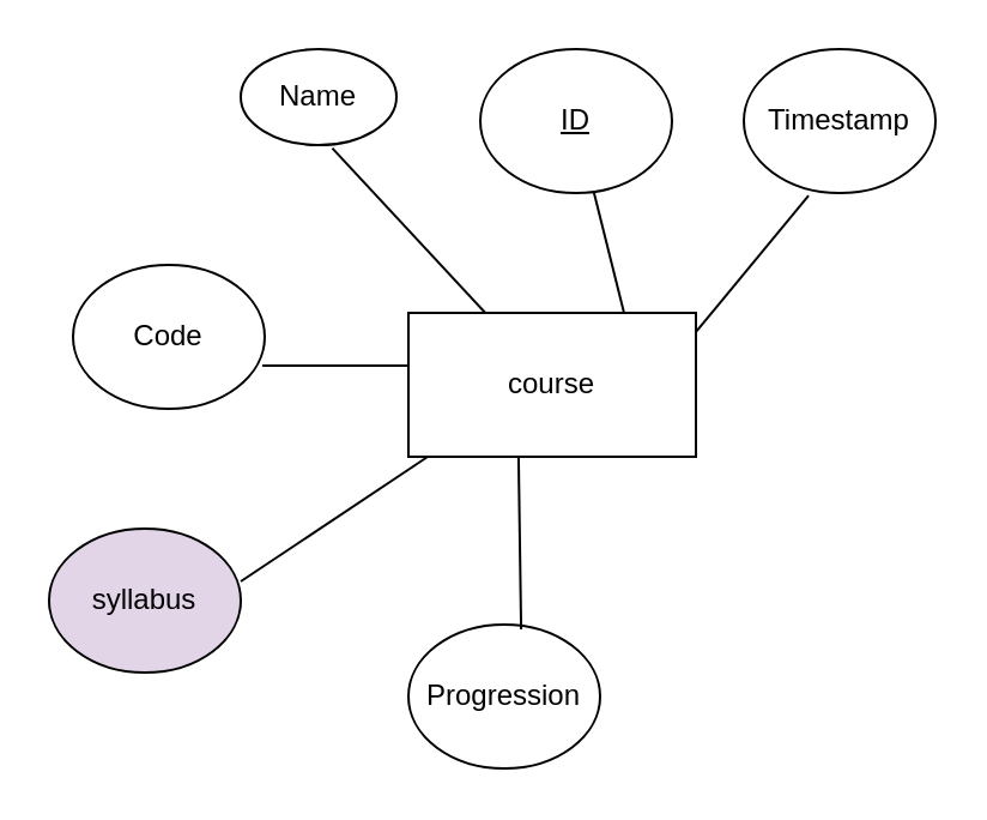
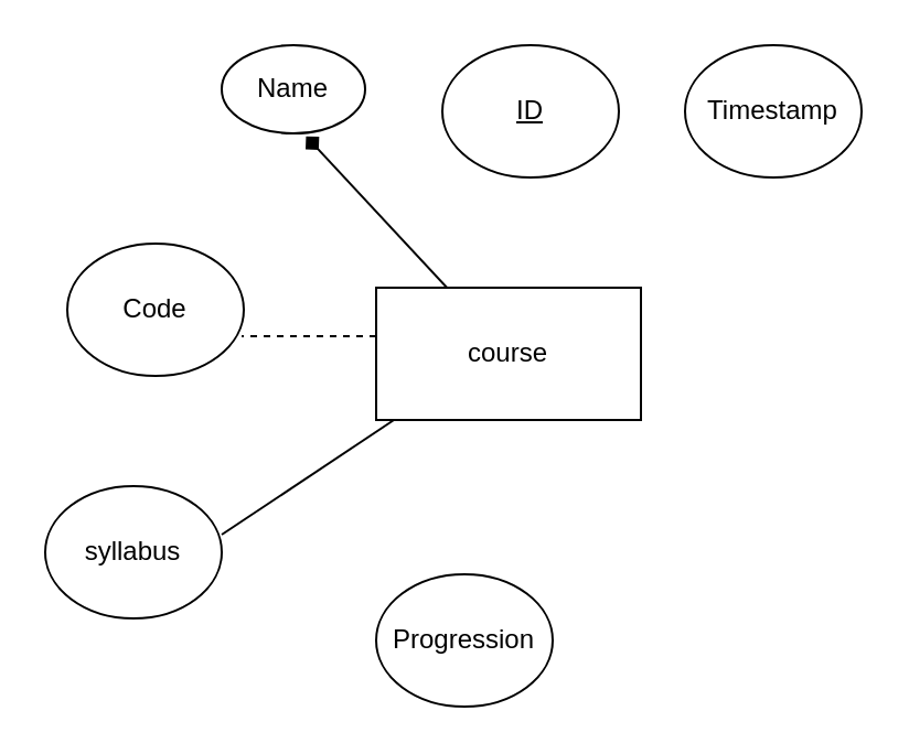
  <mxCell id="0" />
  <mxCell id="1" parent="0" />
  <mxCell id="2" value="course" style="rounded=0;whiteSpace=wrap;html=1;" parent="1" vertex="1"><mxGeometry x="170" y="130" width="120" height="60" as="geometry" /></mxCell>
- <mxCell id="3" value="" style="endArrow=none;html=1;exitX=0.75;exitY=0;exitDx=0;exitDy=0;" parent="1" source="2" target="4" edge="1"><mxGeometry width="50" height="50" relative="1" as="geometry"><mxPoint x="250" y="70" as="sourcePoint" /><mxPoint x="250" y="130" as="targetPoint" /></mxGeometry></mxCell>
  <mxCell id="4" value="&lt;u&gt;ID&lt;/u&gt;" style="ellipse;whiteSpace=wrap;html=1;" parent="1" vertex="1"><mxGeometry x="200" y="20" width="80" height="60" as="geometry" /></mxCell>
  <mxCell id="5" value="Name" style="ellipse;whiteSpace=wrap;html=1;" parent="1" vertex="1"><mxGeometry x="100" y="20" width="65" height="40" as="geometry" /></mxCell>
- <mxCell id="6" value="" style="endArrow=none;html=1;entryX=0.588;entryY=1.033;entryDx=0;entryDy=0;entryPerimeter=0;" parent="1" source="2" target="5" edge="1"><mxGeometry width="50" height="50" relative="1" as="geometry"><mxPoint x="270" y="140" as="sourcePoint" /><mxPoint x="257.372" y="89.486" as="targetPoint" /></mxGeometry></mxCell>
- <mxCell id="7" value="" style="endArrow=none;html=1;entryX=0.988;entryY=0.7;entryDx=0;entryDy=0;entryPerimeter=0;exitX=0;exitY=0.367;exitDx=0;exitDy=0;exitPerimeter=0;" parent="1" source="2" target="8" edge="1"><mxGeometry width="50" height="50" relative="1" as="geometry"><mxPoint x="208.1" y="140" as="sourcePoint" /><mxPoint x="157.04" y="91.98" as="targetPoint" /></mxGeometry></mxCell>
+ <mxCell id="6" value="" style="endArrow=diamond;html=1;entryX=0.588;entryY=1.033;entryDx=0;entryDy=0;entryPerimeter=0;" parent="1" source="2" target="5" edge="1"><mxGeometry width="50" height="50" relative="1" as="geometry"><mxPoint x="270" y="140" as="sourcePoint" /><mxPoint x="257.372" y="89.486" as="targetPoint" /></mxGeometry></mxCell>
+ <mxCell id="7" value="" style="endArrow=none;html=1;entryX=0.988;entryY=0.7;entryDx=0;entryDy=0;entryPerimeter=0;exitX=0;exitY=0.367;exitDx=0;exitDy=0;exitPerimeter=0;dashed=1;" parent="1" source="2" target="8" edge="1"><mxGeometry width="50" height="50" relative="1" as="geometry"><mxPoint x="208.1" y="140" as="sourcePoint" /><mxPoint x="157.04" y="91.98" as="targetPoint" /></mxGeometry></mxCell>
  <mxCell id="8" value="Code" style="ellipse;whiteSpace=wrap;html=1;" parent="1" vertex="1"><mxGeometry x="30" y="110" width="80" height="60" as="geometry" /></mxCell>
- <mxCell id="9" value="syllabus" style="ellipse;whiteSpace=wrap;html=1;fillColor=#e1d5e7;" parent="1" vertex="1"><mxGeometry x="20" y="220" width="80" height="60" as="geometry" /></mxCell>
+ <mxCell id="9" value="syllabus" style="ellipse;whiteSpace=wrap;html=1;" parent="1" vertex="1"><mxGeometry x="20" y="220" width="80" height="60" as="geometry" /></mxCell>
  <mxCell id="10" value="" style="endArrow=none;html=1;entryX=1;entryY=0.367;entryDx=0;entryDy=0;entryPerimeter=0;exitX=0.067;exitY=1;exitDx=0;exitDy=0;exitPerimeter=0;" parent="1" source="2" target="9" edge="1"><mxGeometry width="50" height="50" relative="1" as="geometry"><mxPoint x="180" y="162.02" as="sourcePoint" /><mxPoint x="109.04" y="162" as="targetPoint" /></mxGeometry></mxCell>
  <mxCell id="11" value="Progression" style="ellipse;whiteSpace=wrap;html=1;" parent="1" vertex="1"><mxGeometry x="170" y="260" width="80" height="60" as="geometry" /></mxCell>
- <mxCell id="12" value="" style="endArrow=none;html=1;entryX=0.588;entryY=0.033;entryDx=0;entryDy=0;entryPerimeter=0;exitX=0.383;exitY=1;exitDx=0;exitDy=0;exitPerimeter=0;" parent="1" source="2" target="11" edge="1"><mxGeometry width="50" height="50" relative="1" as="geometry"><mxPoint x="188.04" y="200" as="sourcePoint" /><mxPoint x="110" y="252.02" as="targetPoint" /></mxGeometry></mxCell>
  <mxCell id="13" value="Timestamp" style="ellipse;whiteSpace=wrap;html=1;" parent="1" vertex="1"><mxGeometry x="310" y="20" width="80" height="60" as="geometry" /></mxCell>
- <mxCell id="14" value="" style="endArrow=none;html=1;exitX=1;exitY=0.133;exitDx=0;exitDy=0;entryX=0.338;entryY=1.017;entryDx=0;entryDy=0;entryPerimeter=0;exitPerimeter=0;" parent="1" source="2" target="13" edge="1"><mxGeometry width="50" height="50" relative="1" as="geometry"><mxPoint x="270" y="140" as="sourcePoint" /><mxPoint x="257.372" y="89.486" as="targetPoint" /></mxGeometry></mxCell>
